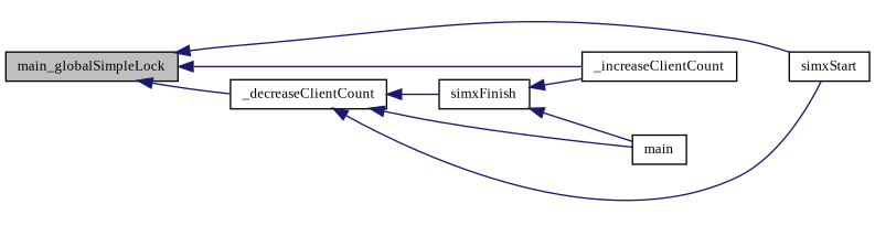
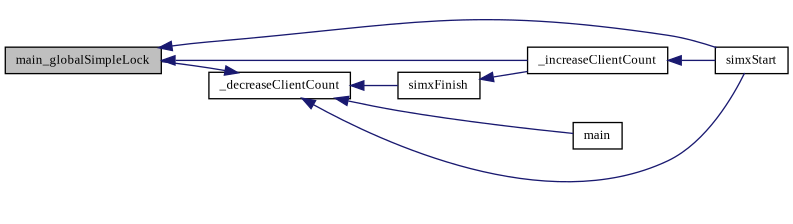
  digraph {
    fontname="Liberation Serif"
    rankdir=LR
    node [color=black fillcolor=white fontname="Liberation Serif" fontsize=10 shape=record style=filled]
    edge [color=midnightblue dir=back fontname="Liberation Serif" fontsize=10 labelfontname=Helvetica labelfontsize=10 style=solid]
    n1 [fillcolor=grey75 fontcolor=black height=0.2 label=main_globalSimpleLock width=0.4]
    n2 [height=0.2 label=_increaseClientCount width=0.4]
    n3 [height=0.2 label=simxStart width=0.4]
    n4 [height=0.2 label=_decreaseClientCount width=0.4]
    n5 [height=0.2 label=main width=0.4]
    n6 [height=0.2 label=simxFinish width=0.4]
    n1 -> n2
    n1 -> n3
-   n1 -> n4
+   n4 -> n1
+   n2 -> n3
    n4 -> n3
    n4 -> n5
    n4 -> n6
    n6 -> n2
-   n6 -> n5
  }
